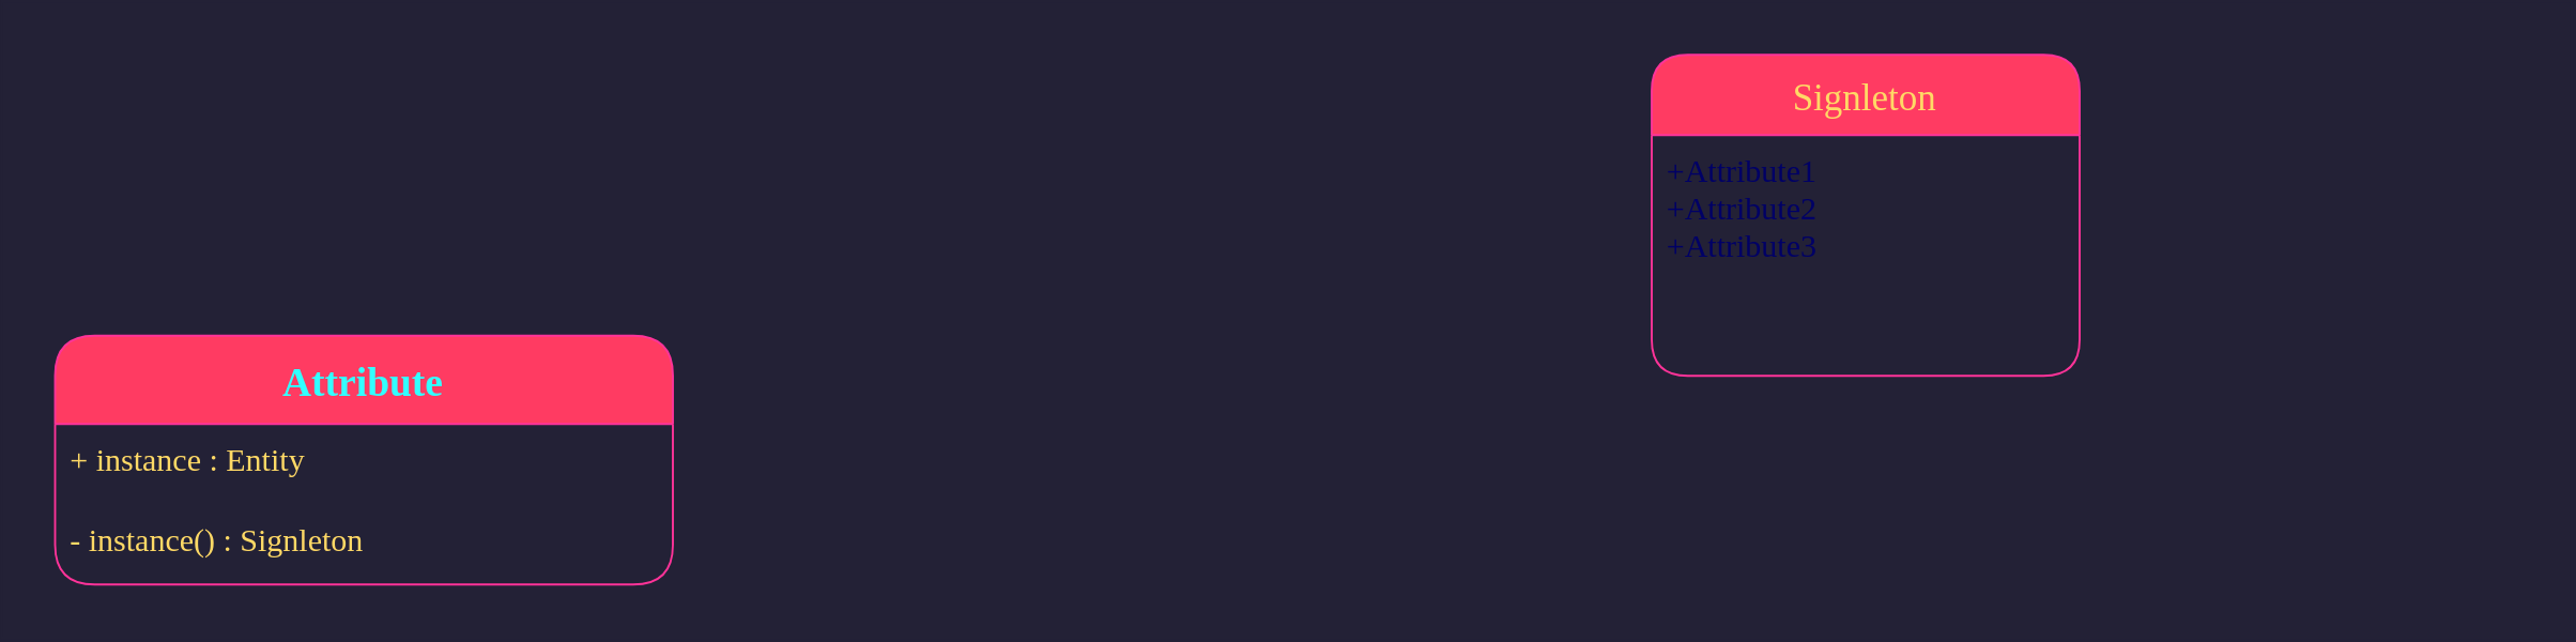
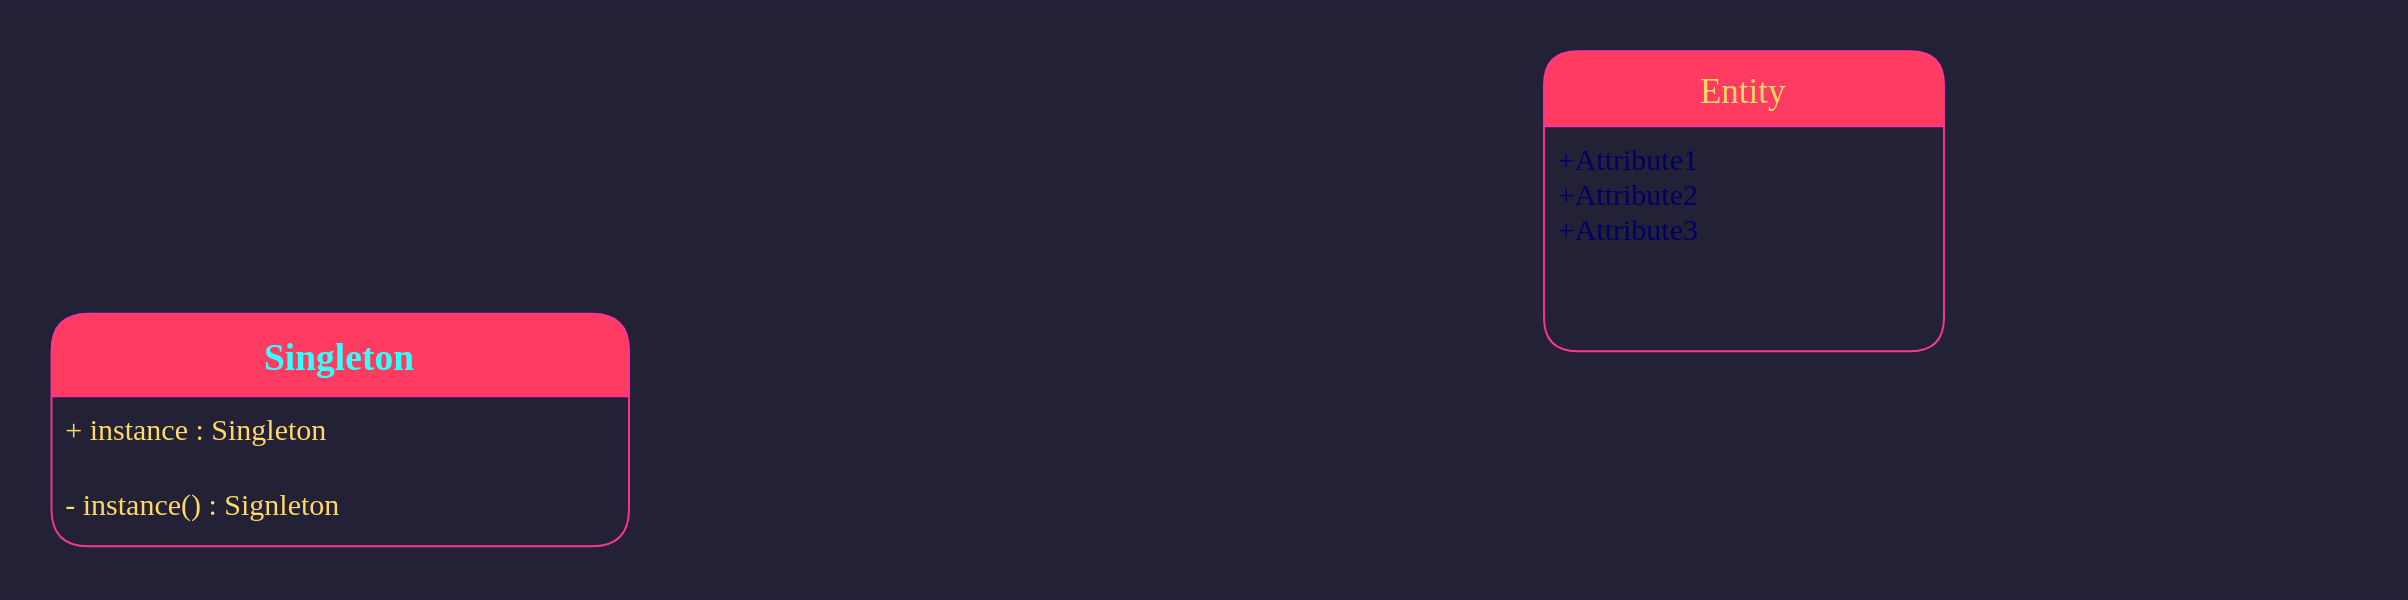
  <mxCell id="0" />
  <mxCell id="1" parent="0" />
- <mxCell id="2" value="Signleton" style="swimlane;childLayout=stackLayout;horizontal=1;startSize=30;horizontalStack=0;rounded=1;fontSize=14;fontStyle=0;strokeWidth=0.75;resizeParent=0;resizeLast=1;shadow=0;dashed=0;align=center;strokeColor=#FF3399;fillColor=#FF3B62;fontColor=#FFD966;fontFamily=Montserrat;fontSource=https%3A%2F%2Ffonts.googleapis.com%2Fcss%3Ffamily%3DMontserrat;" vertex="1" parent="1"><mxGeometry x="617" y="20" width="160" height="120" as="geometry" /></mxCell>
+ <mxCell id="2" value="Entity" style="swimlane;childLayout=stackLayout;horizontal=1;startSize=30;horizontalStack=0;rounded=1;fontSize=14;fontStyle=0;strokeWidth=0.75;resizeParent=0;resizeLast=1;shadow=0;dashed=0;align=center;strokeColor=#FF3399;fillColor=#FF3B62;fontColor=#FFD966;fontFamily=Montserrat;fontSource=https%3A%2F%2Ffonts.googleapis.com%2Fcss%3Ffamily%3DMontserrat;" vertex="1" parent="1"><mxGeometry x="617" y="20" width="160" height="120" as="geometry" /></mxCell>
  <mxCell id="3" value="+Attribute1&#10;+Attribute2&#10;+Attribute3" style="align=left;strokeColor=none;fillColor=none;spacingLeft=4;fontSize=12;verticalAlign=top;resizable=0;rotatable=0;part=1;fontColor=#000066;fontFamily=Fira Code;fontSource=https%3A%2F%2Ffonts.googleapis.com%2Fcss%3Ffamily%3DFira%2BCode;spacing=2;" vertex="1" parent="2"><mxGeometry y="30" width="160" height="90" as="geometry" /></mxCell>
  <mxCell id="4" style="edgeStyle=orthogonalEdgeStyle;rounded=0;orthogonalLoop=1;jettySize=auto;html=1;exitX=1;exitY=0.5;exitDx=0;exitDy=0;fontColor=#333333;strokeColor=none;" edge="1" parent="1" source="3"><mxGeometry relative="1" as="geometry"><mxPoint x="941" y="95" as="targetPoint" /></mxGeometry></mxCell>
- <mxCell id="5" value="Attribute" style="swimlane;fontStyle=1;childLayout=stackLayout;horizontal=1;startSize=33;horizontalStack=0;resizeParent=1;resizeParentMax=0;resizeLast=0;collapsible=1;marginBottom=0;align=center;fontSize=15;fontFamily=Montserrat;fontSource=https%3A%2F%2Ffonts.googleapis.com%2Fcss%3Ffamily%3DMontserrat;fontColor=#33FFFF;strokeColor=#FF3399;strokeWidth=0.75;fillColor=#FF3B62;rounded=1;swimlaneLine=1;" vertex="1" parent="1"><mxGeometry x="20" y="125" width="231" height="93" as="geometry" /></mxCell>
- <mxCell id="6" value="+ instance : Entity" style="text;strokeColor=none;fillColor=none;spacingLeft=4;spacingRight=4;overflow=hidden;rotatable=0;points=[[0,0.5],[1,0.5]];portConstraint=eastwest;fontSize=12;fontFamily=Fira Code;fontSource=https%3A%2F%2Ffonts.googleapis.com%2Fcss%3Ffamily%3DFira%2BCode;fontColor=#FFD966;rounded=1;" vertex="1" parent="5"><mxGeometry y="33" width="231" height="30" as="geometry" /></mxCell>
+ <mxCell id="5" value="Singleton" style="swimlane;fontStyle=1;childLayout=stackLayout;horizontal=1;startSize=33;horizontalStack=0;resizeParent=1;resizeParentMax=0;resizeLast=0;collapsible=1;marginBottom=0;align=center;fontSize=15;fontFamily=Montserrat;fontSource=https%3A%2F%2Ffonts.googleapis.com%2Fcss%3Ffamily%3DMontserrat;fontColor=#33FFFF;strokeColor=#FF3399;strokeWidth=0.75;fillColor=#FF3B62;rounded=1;swimlaneLine=1;" vertex="1" parent="1"><mxGeometry x="20" y="125" width="231" height="93" as="geometry" /></mxCell>
+ <mxCell id="6" value="+ instance : Singleton" style="text;strokeColor=none;fillColor=none;spacingLeft=4;spacingRight=4;overflow=hidden;rotatable=0;points=[[0,0.5],[1,0.5]];portConstraint=eastwest;fontSize=12;fontFamily=Fira Code;fontSource=https%3A%2F%2Ffonts.googleapis.com%2Fcss%3Ffamily%3DFira%2BCode;fontColor=#FFD966;rounded=1;" vertex="1" parent="5"><mxGeometry y="33" width="231" height="30" as="geometry" /></mxCell>
  <mxCell id="7" value="- instance() : Signleton" style="text;strokeColor=none;fillColor=none;spacingLeft=4;spacingRight=4;overflow=hidden;rotatable=0;points=[[0,0.5],[1,0.5]];portConstraint=eastwest;fontSize=12;fontFamily=Fira Code;fontSource=https%3A%2F%2Ffonts.googleapis.com%2Fcss%3Ffamily%3DFira%2BCode;fontColor=#FFD966;" vertex="1" parent="5"><mxGeometry y="63" width="231" height="30" as="geometry" /></mxCell>
